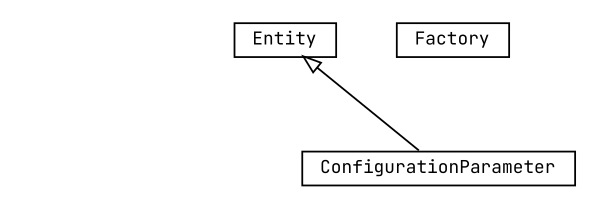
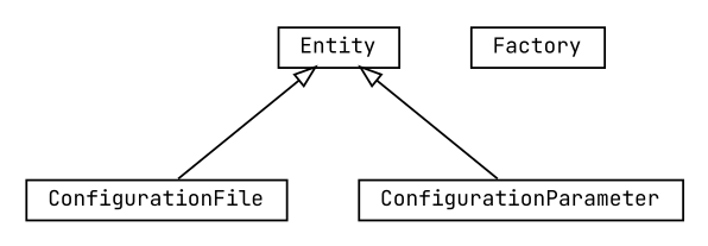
  digraph {
    fontname="JetBrains Mono"
    nodesep=0.25
    ranksep=0.5
    node [fontcolor=black fontname="JetBrains Mono" fontsize=10.0 shape=plaintext]
    edge [arrowtail=empty dir=back fontname="JetBrains Mono" fontsize=10 headport=p labelfontname=Helvetica labelfontsize=10 tailport=p]
+   n1 [label=<<table title="org.universAAL.middleware.managers.configuration.core.owl.ConfigurationFile" border="0" cellborder="1" cellspacing="0" cellpadding="2" port="p" href="./ConfigurationFile.html"> 		<tr><td><table border="0" cellspacing="0" cellpadding="1"> <tr><td align="center" balign="center"> ConfigurationFile </td></tr> 		</table></td></tr> 		</table>>]
    n2 [label=<<table title="org.universAAL.middleware.managers.configuration.core.owl.ConfigurationParameter" border="0" cellborder="1" cellspacing="0" cellpadding="2" port="p" href="./ConfigurationParameter.html"> 		<tr><td><table border="0" cellspacing="0" cellpadding="1"> <tr><td align="center" balign="center"> ConfigurationParameter </td></tr> 		</table></td></tr> 		</table>>]
    n3 [label=<<table title="org.universAAL.middleware.managers.configuration.core.owl.ConfigurationOntology.Factory" border="0" cellborder="1" cellspacing="0" cellpadding="2" port="p" href="./ConfigurationOntology.Factory.html"> 		<tr><td><table border="0" cellspacing="0" cellpadding="1"> <tr><td align="center" balign="center"> Factory </td></tr> 		</table></td></tr> 		</table>>]
    n4 [label=<<table title="org.universAAL.middleware.managers.configuration.core.owl.Entity" border="0" cellborder="1" cellspacing="0" cellpadding="2" port="p" href="./Entity.html"> 		<tr><td><table border="0" cellspacing="0" cellpadding="1"> <tr><td align="center" balign="center"> Entity </td></tr> 		</table></td></tr> 		</table>>]
+   n4 -> n1
    n4 -> n2
  }
